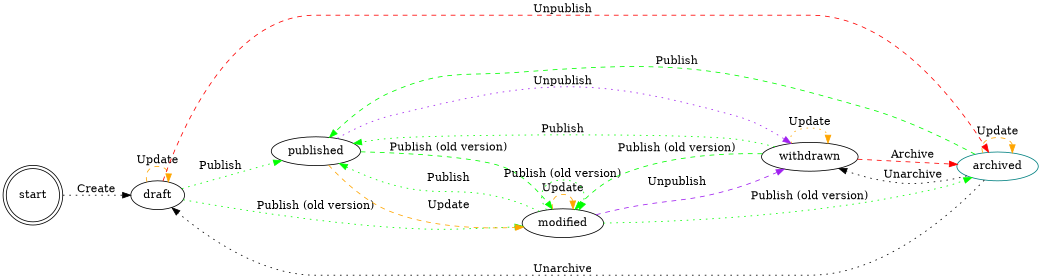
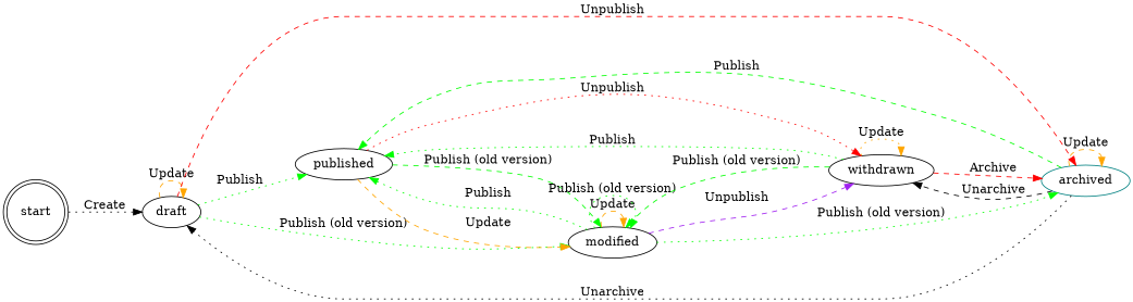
  digraph {
    rankdir=LR
    node [color=black]
    edge [style=dotted color=green]
    start [shape=doublecircle]
    draft
    published
    modified
    archived [color=teal]
    withdrawn
    start -> draft [label=Create color=""]
    draft -> draft [color=orange label=Update style=dashed]
    draft -> published [label=Publish]
    draft -> modified [label="Publish (old version)"]
    draft -> archived [color=red label=Unpublish style=dashed]
    published -> modified [color=orange label=Update style=dashed]
    published -> modified [label="Publish (old version)" style=dashed]
-   published -> withdrawn [color=purple label=Unpublish]
+   published -> withdrawn [color=red label=Unpublish]
    modified -> published [label=Publish]
    modified -> modified [color=orange label=Update style=dashed]
    modified -> modified [label="Publish (old version)"]
    modified -> archived [label="Publish (old version)"]
    modified -> withdrawn [color=purple label=Unpublish style=dashed]
    archived -> draft [label=Unarchive color=""]
    archived -> published [label=Publish style=dashed]
    archived -> archived [color=orange label=Update style=dashed]
-   archived -> withdrawn [label=Unarchive color=""]
+   archived -> withdrawn [label=Unarchive style=dashed color=""]
    withdrawn -> published [label=Publish]
    withdrawn -> modified [label="Publish (old version)" style=dashed]
    withdrawn -> archived [color=red label=Archive style=dashed]
    withdrawn -> withdrawn [color=orange label=Update]
  }
